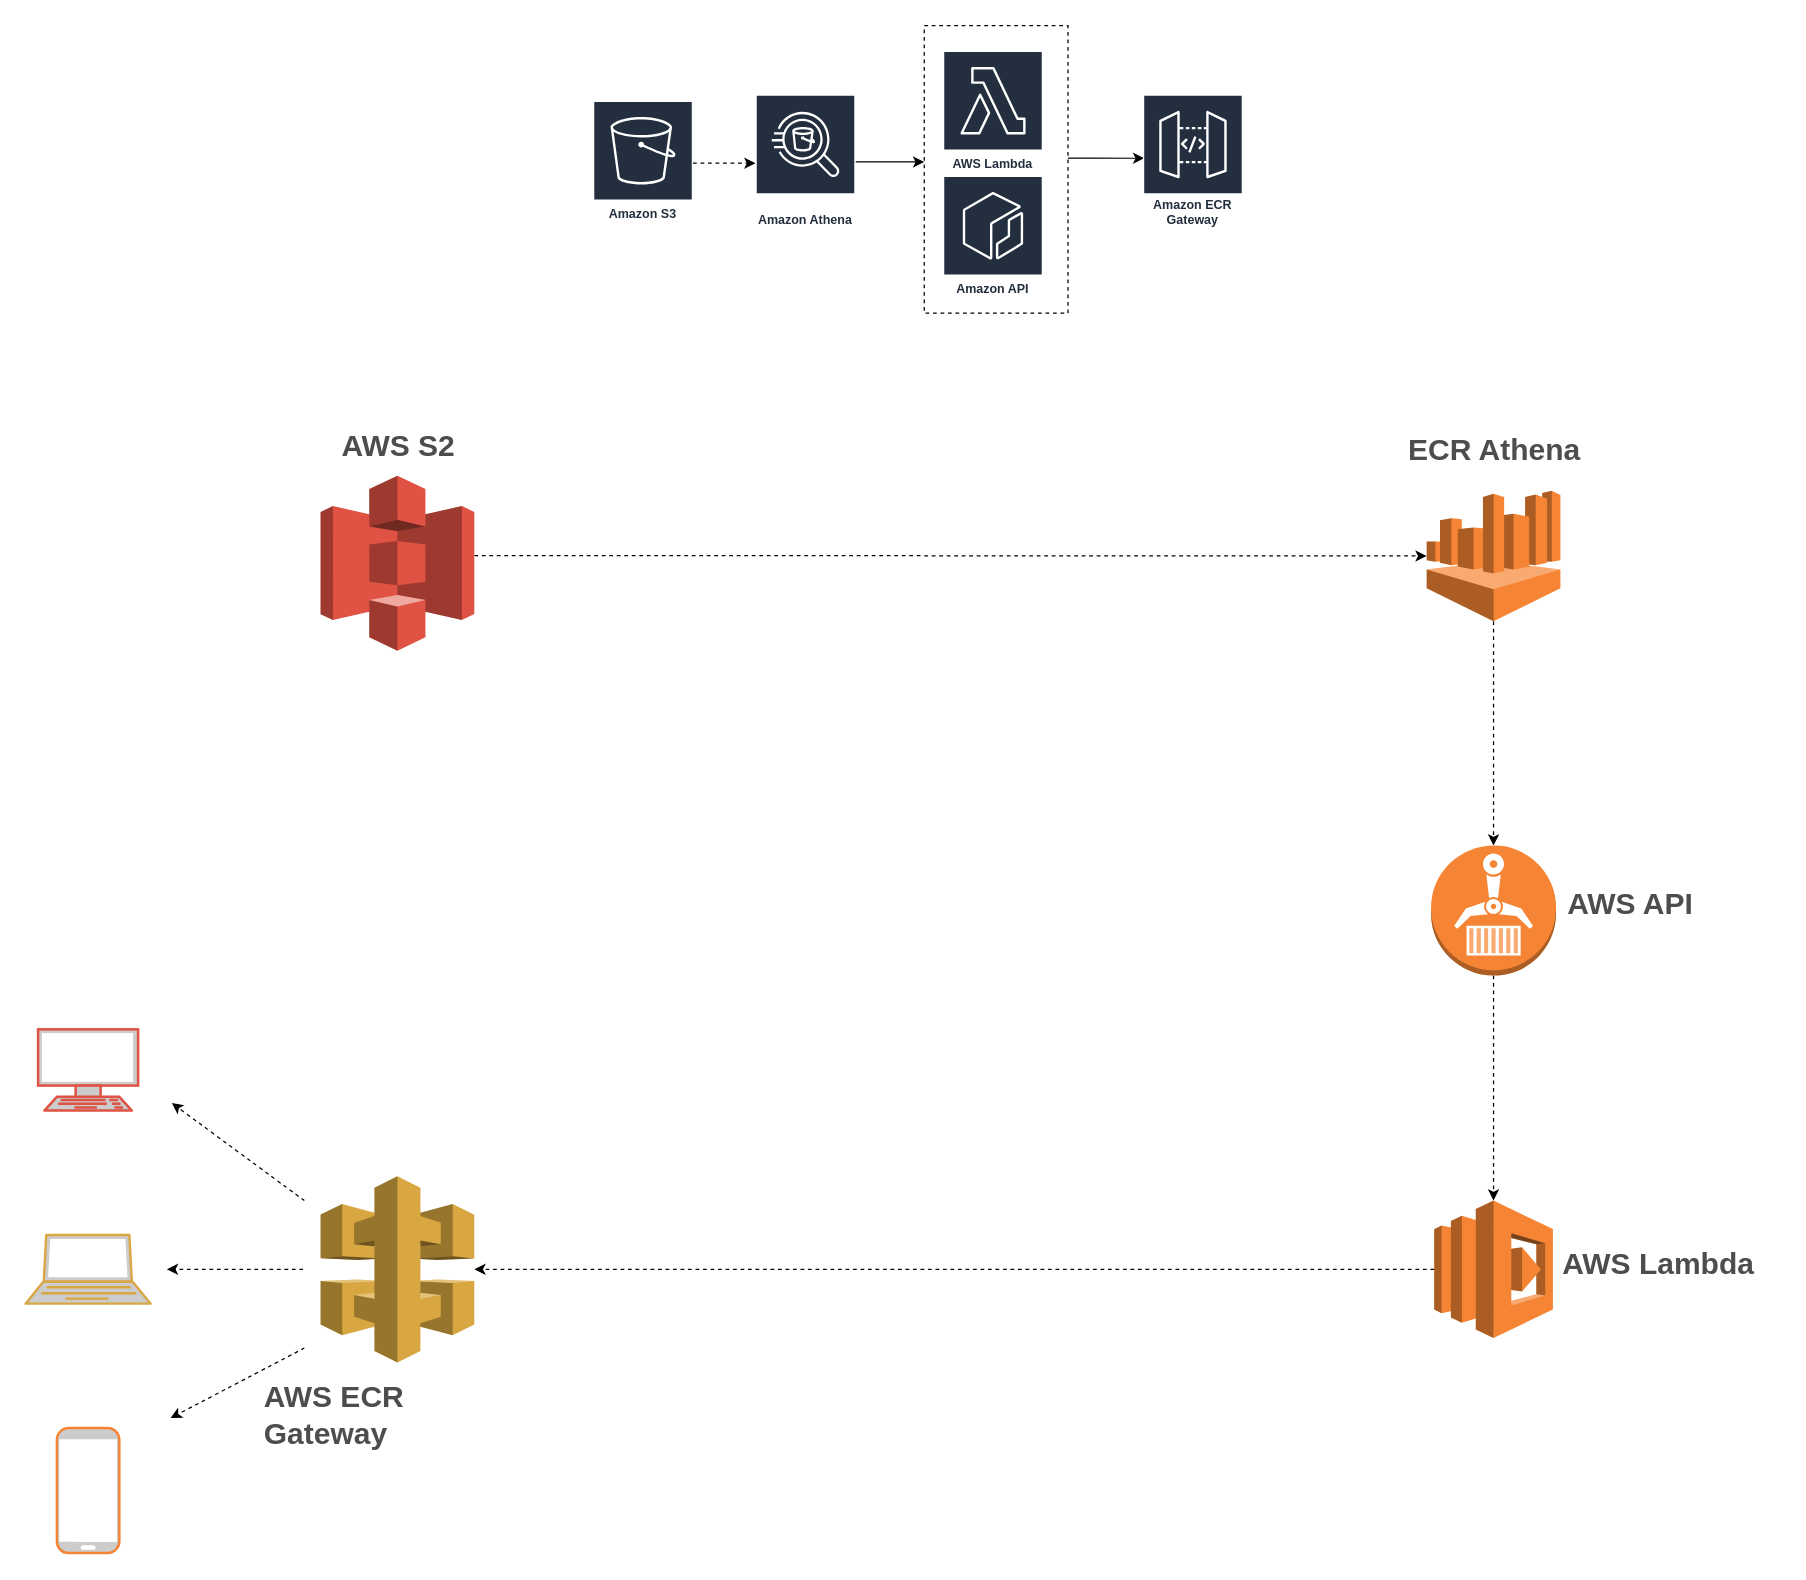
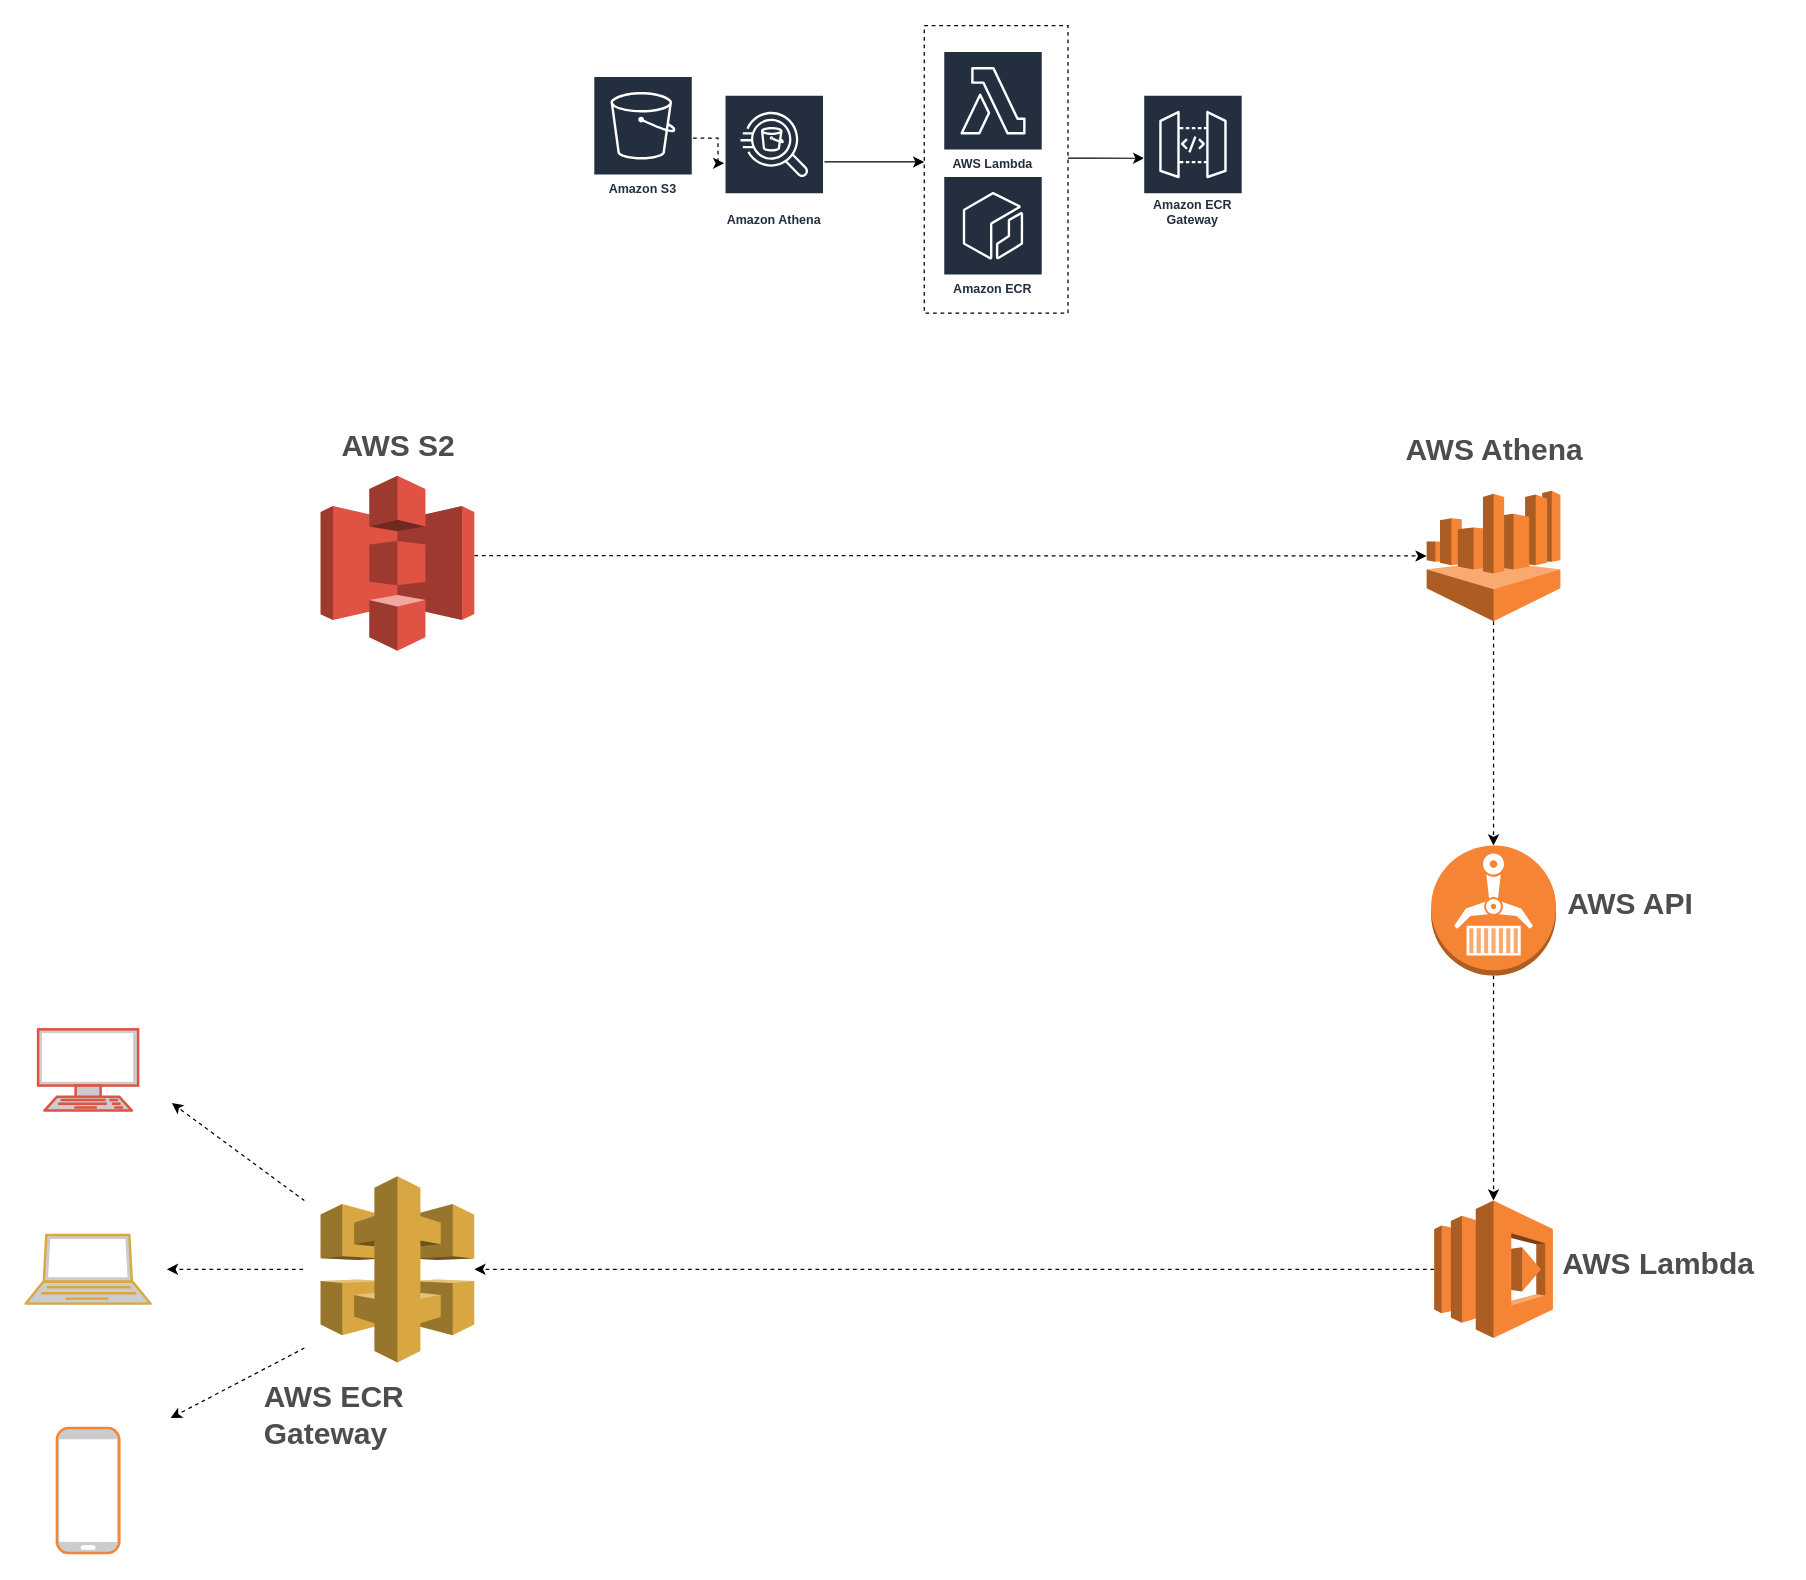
  <mxCell id="0" />
  <mxCell id="1" parent="0" />
  <mxCell id="2" style="edgeStyle=orthogonalEdgeStyle;rounded=0;orthogonalLoop=1;jettySize=auto;html=1;entryX=0.013;entryY=0.464;entryDx=0;entryDy=0;entryPerimeter=0;" edge="1" parent="1" source="3" target="10"><mxGeometry relative="1" as="geometry"><Array as="points"><mxPoint x="874" y="126" /><mxPoint x="874" y="126" /></Array></mxGeometry></mxCell>
  <mxCell id="3" value="" style="rounded=0;whiteSpace=wrap;html=1;dashed=1;" vertex="1" parent="1"><mxGeometry x="739" y="20" width="115" height="230" as="geometry" /></mxCell>
  <mxCell id="4" value="" style="edgeStyle=orthogonalEdgeStyle;rounded=0;orthogonalLoop=1;jettySize=auto;html=1;dashed=1;" edge="1" parent="1" source="5" target="7"><mxGeometry relative="1" as="geometry" /></mxCell>
- <mxCell id="5" value="Amazon S3" style="sketch=0;outlineConnect=0;fontColor=#232F3E;gradientColor=none;strokeColor=#ffffff;fillColor=#232F3E;dashed=0;verticalLabelPosition=middle;verticalAlign=bottom;align=center;html=1;whiteSpace=wrap;fontSize=10;fontStyle=1;spacing=3;shape=mxgraph.aws4.productIcon;prIcon=mxgraph.aws4.s3;" vertex="1" parent="1"><mxGeometry x="474" y="80" width="80" height="100" as="geometry" /></mxCell>
+ <mxCell id="5" value="Amazon S3" style="sketch=0;outlineConnect=0;fontColor=#232F3E;gradientColor=none;strokeColor=#ffffff;fillColor=#232F3E;dashed=0;verticalLabelPosition=middle;verticalAlign=bottom;align=center;html=1;whiteSpace=wrap;fontSize=10;fontStyle=1;spacing=3;shape=mxgraph.aws4.productIcon;prIcon=mxgraph.aws4.s3;" vertex="1" parent="1"><mxGeometry x="474" y="60" width="80" height="100" as="geometry" /></mxCell>
  <mxCell id="6" style="edgeStyle=orthogonalEdgeStyle;rounded=0;orthogonalLoop=1;jettySize=auto;html=1;entryX=0;entryY=0.474;entryDx=0;entryDy=0;entryPerimeter=0;" edge="1" parent="1" source="7" target="3"><mxGeometry relative="1" as="geometry"><Array as="points"><mxPoint x="694" y="129" /><mxPoint x="694" y="129" /></Array></mxGeometry></mxCell>
- <mxCell id="7" value="Amazon Athena" style="sketch=0;outlineConnect=0;fontColor=#232F3E;gradientColor=none;strokeColor=#ffffff;fillColor=#232F3E;dashed=0;verticalLabelPosition=middle;verticalAlign=bottom;align=center;html=1;whiteSpace=wrap;fontSize=10;fontStyle=1;spacing=3;shape=mxgraph.aws4.productIcon;prIcon=mxgraph.aws4.athena;" vertex="1" parent="1"><mxGeometry x="604" y="75" width="80" height="110" as="geometry" /></mxCell>
+ <mxCell id="7" value="Amazon Athena" style="sketch=0;outlineConnect=0;fontColor=#232F3E;gradientColor=none;strokeColor=#ffffff;fillColor=#232F3E;dashed=0;verticalLabelPosition=middle;verticalAlign=bottom;align=center;html=1;whiteSpace=wrap;fontSize=10;fontStyle=1;spacing=3;shape=mxgraph.aws4.productIcon;prIcon=mxgraph.aws4.athena;" vertex="1" parent="1"><mxGeometry x="579" y="75" width="80" height="110" as="geometry" /></mxCell>
  <mxCell id="8" value="AWS Lambda" style="sketch=0;outlineConnect=0;fontColor=#232F3E;gradientColor=none;strokeColor=#ffffff;fillColor=#232F3E;dashed=0;verticalLabelPosition=middle;verticalAlign=bottom;align=center;html=1;whiteSpace=wrap;fontSize=10;fontStyle=1;spacing=3;shape=mxgraph.aws4.productIcon;prIcon=mxgraph.aws4.lambda;" vertex="1" parent="1"><mxGeometry x="754" y="40" width="80" height="100" as="geometry" /></mxCell>
- <mxCell id="9" value="Amazon API" style="sketch=0;outlineConnect=0;fontColor=#232F3E;gradientColor=none;strokeColor=#ffffff;fillColor=#232F3E;dashed=0;verticalLabelPosition=middle;verticalAlign=bottom;align=center;html=1;whiteSpace=wrap;fontSize=10;fontStyle=1;spacing=3;shape=mxgraph.aws4.productIcon;prIcon=mxgraph.aws4.ecr;" vertex="1" parent="1"><mxGeometry x="754" y="140" width="80" height="100" as="geometry" /></mxCell>
+ <mxCell id="9" value="Amazon ECR" style="sketch=0;outlineConnect=0;fontColor=#232F3E;gradientColor=none;strokeColor=#ffffff;fillColor=#232F3E;dashed=0;verticalLabelPosition=middle;verticalAlign=bottom;align=center;html=1;whiteSpace=wrap;fontSize=10;fontStyle=1;spacing=3;shape=mxgraph.aws4.productIcon;prIcon=mxgraph.aws4.ecr;" vertex="1" parent="1"><mxGeometry x="754" y="140" width="80" height="100" as="geometry" /></mxCell>
  <mxCell id="10" value="Amazon ECR Gateway" style="sketch=0;outlineConnect=0;fontColor=#232F3E;gradientColor=none;strokeColor=#ffffff;fillColor=#232F3E;dashed=0;verticalLabelPosition=middle;verticalAlign=bottom;align=center;html=1;whiteSpace=wrap;fontSize=10;fontStyle=1;spacing=3;shape=mxgraph.aws4.productIcon;prIcon=mxgraph.aws4.api_gateway;" vertex="1" parent="1"><mxGeometry x="914" y="75" width="80" height="110" as="geometry" /></mxCell>
  <mxCell id="11" style="edgeStyle=orthogonalEdgeStyle;rounded=0;orthogonalLoop=1;jettySize=auto;html=1;entryX=0;entryY=0.5;entryDx=0;entryDy=0;entryPerimeter=0;dashed=1;" edge="1" parent="1" source="12" target="14"><mxGeometry relative="1" as="geometry"><Array as="points"><mxPoint x="572" y="444" /><mxPoint x="572" y="444" /></Array></mxGeometry></mxCell>
  <mxCell id="12" value="" style="outlineConnect=0;dashed=0;verticalLabelPosition=bottom;verticalAlign=top;align=center;html=1;shape=mxgraph.aws3.s3;fillColor=#E05243;gradientColor=none;" vertex="1" parent="1"><mxGeometry x="256" y="380" width="123" height="140" as="geometry" /></mxCell>
  <mxCell id="13" style="edgeStyle=orthogonalEdgeStyle;rounded=0;orthogonalLoop=1;jettySize=auto;html=1;entryX=0.5;entryY=0;entryDx=0;entryDy=0;entryPerimeter=0;dashed=1;" edge="1" parent="1" source="14" target="18"><mxGeometry relative="1" as="geometry" /></mxCell>
  <mxCell id="14" value="" style="outlineConnect=0;dashed=0;verticalLabelPosition=bottom;verticalAlign=top;align=center;html=1;shape=mxgraph.aws3.athena;fillColor=#F58534;gradientColor=none;" vertex="1" parent="1"><mxGeometry x="1141" y="392" width="107" height="104.5" as="geometry" /></mxCell>
  <mxCell id="15" style="edgeStyle=orthogonalEdgeStyle;rounded=0;orthogonalLoop=1;jettySize=auto;html=1;dashed=1;" edge="1" parent="1" source="16" target="19"><mxGeometry relative="1" as="geometry" /></mxCell>
  <mxCell id="16" value="" style="outlineConnect=0;dashed=0;verticalLabelPosition=bottom;verticalAlign=top;align=center;html=1;shape=mxgraph.aws3.lambda;fillColor=#F58534;gradientColor=none;" vertex="1" parent="1"><mxGeometry x="1147" y="960" width="95" height="110" as="geometry" /></mxCell>
  <mxCell id="17" style="edgeStyle=orthogonalEdgeStyle;rounded=0;orthogonalLoop=1;jettySize=auto;html=1;entryX=0.5;entryY=0;entryDx=0;entryDy=0;entryPerimeter=0;dashed=1;" edge="1" parent="1" source="18" target="16"><mxGeometry relative="1" as="geometry" /></mxCell>
  <mxCell id="18" value="" style="outlineConnect=0;dashed=0;verticalLabelPosition=bottom;verticalAlign=top;align=center;html=1;shape=mxgraph.aws3.ecr;fillColor=#F58534;gradientColor=none;" vertex="1" parent="1"><mxGeometry x="1144.5" y="676" width="100" height="104" as="geometry" /></mxCell>
  <mxCell id="19" value="" style="outlineConnect=0;dashed=0;verticalLabelPosition=bottom;verticalAlign=top;align=center;html=1;shape=mxgraph.aws3.api_gateway;fillColor=#D9A741;gradientColor=none;" vertex="1" parent="1"><mxGeometry x="256" y="940.5" width="123" height="149" as="geometry" /></mxCell>
  <mxCell id="20" value="" style="endArrow=classic;html=1;dashed=1;curved=1;" edge="1" parent="1"><mxGeometry width="50" height="50" relative="1" as="geometry"><mxPoint x="243" y="960" as="sourcePoint" /><mxPoint x="137" y="882" as="targetPoint" /></mxGeometry></mxCell>
  <mxCell id="21" value="" style="endArrow=classic;html=1;dashed=1;curved=1;" edge="1" parent="1"><mxGeometry width="50" height="50" relative="1" as="geometry"><mxPoint x="242" y="1015" as="sourcePoint" /><mxPoint x="133" y="1015" as="targetPoint" /></mxGeometry></mxCell>
  <mxCell id="22" value="" style="endArrow=classic;html=1;dashed=1;curved=1;" edge="1" parent="1"><mxGeometry width="50" height="50" relative="1" as="geometry"><mxPoint x="243" y="1078" as="sourcePoint" /><mxPoint x="136" y="1134" as="targetPoint" /></mxGeometry></mxCell>
  <mxCell id="23" value="" style="fontColor=#0066CC;verticalAlign=top;verticalLabelPosition=bottom;labelPosition=center;align=center;html=1;outlineConnect=0;fillColor=#CCCCCC;strokeColor=#E05243;gradientColor=none;gradientDirection=north;strokeWidth=2;shape=mxgraph.networks.terminal;" vertex="1" parent="1"><mxGeometry x="30" y="823" width="80" height="65" as="geometry" /></mxCell>
  <mxCell id="24" value="" style="fontColor=#0066CC;verticalAlign=top;verticalLabelPosition=bottom;labelPosition=center;align=center;html=1;outlineConnect=0;fillColor=#CCCCCC;strokeColor=#D9A741;gradientColor=none;gradientDirection=north;strokeWidth=2;shape=mxgraph.networks.laptop;" vertex="1" parent="1"><mxGeometry x="20" y="987.5" width="100" height="55" as="geometry" /></mxCell>
  <mxCell id="25" value="" style="fontColor=#0066CC;verticalAlign=top;verticalLabelPosition=bottom;labelPosition=center;align=center;html=1;outlineConnect=0;fillColor=#CCCCCC;strokeColor=#F58534;gradientColor=none;gradientDirection=north;strokeWidth=2;shape=mxgraph.networks.mobile;" vertex="1" parent="1"><mxGeometry x="45" y="1142" width="50" height="100" as="geometry" /></mxCell>
  <mxCell id="26" value="&lt;b&gt;&lt;font color=&quot;#4d4d4d&quot; style=&quot;font-size: 24px;&quot;&gt;AWS S2&lt;/font&gt;&lt;/b&gt;" style="text;html=1;align=center;verticalAlign=middle;resizable=0;points=[];autosize=1;strokeColor=none;fillColor=none;" vertex="1" parent="1"><mxGeometry x="263" y="336" width="109" height="41" as="geometry" /></mxCell>
- <mxCell id="27" value="&lt;font color=&quot;#4d4d4d&quot;&gt;&lt;span style=&quot;font-size: 24px;&quot;&gt;&lt;b&gt;ECR Athena&lt;/b&gt;&lt;/span&gt;&lt;/font&gt;" style="text;html=1;align=center;verticalAlign=middle;resizable=0;points=[];autosize=1;strokeColor=none;fillColor=none;" vertex="1" parent="1"><mxGeometry x="1115" y="339" width="160" height="41" as="geometry" /></mxCell>
+ <mxCell id="27" value="&lt;font color=&quot;#4d4d4d&quot;&gt;&lt;span style=&quot;font-size: 24px;&quot;&gt;&lt;b&gt;AWS Athena&lt;/b&gt;&lt;/span&gt;&lt;/font&gt;" style="text;html=1;align=center;verticalAlign=middle;resizable=0;points=[];autosize=1;strokeColor=none;fillColor=none;" vertex="1" parent="1"><mxGeometry x="1115" y="339" width="160" height="41" as="geometry" /></mxCell>
  <mxCell id="28" value="&lt;b style=&quot;color: rgb(77, 77, 77); font-family: Helvetica; font-size: 24px; font-style: normal; font-variant-ligatures: normal; font-variant-caps: normal; letter-spacing: normal; orphans: 2; text-align: center; text-indent: 0px; text-transform: none; widows: 2; word-spacing: 0px; -webkit-text-stroke-width: 0px; background-color: rgb(255, 255, 255); text-decoration-thickness: initial; text-decoration-style: initial; text-decoration-color: initial;&quot;&gt;AWS API&lt;/b&gt;" style="text;whiteSpace=wrap;html=1;fontSize=24;fontColor=#4D4D4D;" vertex="1" parent="1"><mxGeometry x="1252.003" y="702.497" width="170" height="51" as="geometry" /></mxCell>
  <mxCell id="29" value="&lt;b style=&quot;color: rgb(77, 77, 77); font-family: Helvetica; font-size: 24px; font-style: normal; font-variant-ligatures: normal; font-variant-caps: normal; letter-spacing: normal; orphans: 2; text-align: center; text-indent: 0px; text-transform: none; widows: 2; word-spacing: 0px; -webkit-text-stroke-width: 0px; background-color: rgb(255, 255, 255); text-decoration-thickness: initial; text-decoration-style: initial; text-decoration-color: initial;&quot;&gt;AWS Lambda&lt;/b&gt;" style="text;whiteSpace=wrap;html=1;fontSize=24;fontColor=#4D4D4D;" vertex="1" parent="1"><mxGeometry x="1248.003" y="989.5" width="170" height="51" as="geometry" /></mxCell>
  <mxCell id="30" value="&lt;b style=&quot;color: rgb(77, 77, 77); font-family: Helvetica; font-size: 24px; font-style: normal; font-variant-ligatures: normal; font-variant-caps: normal; letter-spacing: normal; orphans: 2; text-align: center; text-indent: 0px; text-transform: none; widows: 2; word-spacing: 0px; -webkit-text-stroke-width: 0px; background-color: rgb(255, 255, 255); text-decoration-thickness: initial; text-decoration-style: initial; text-decoration-color: initial;&quot;&gt;AWS ECR Gateway&lt;/b&gt;" style="text;whiteSpace=wrap;html=1;fontSize=24;fontColor=#4D4D4D;" vertex="1" parent="1"><mxGeometry x="209.25" y="1097" width="216.5" height="51" as="geometry" /></mxCell>
